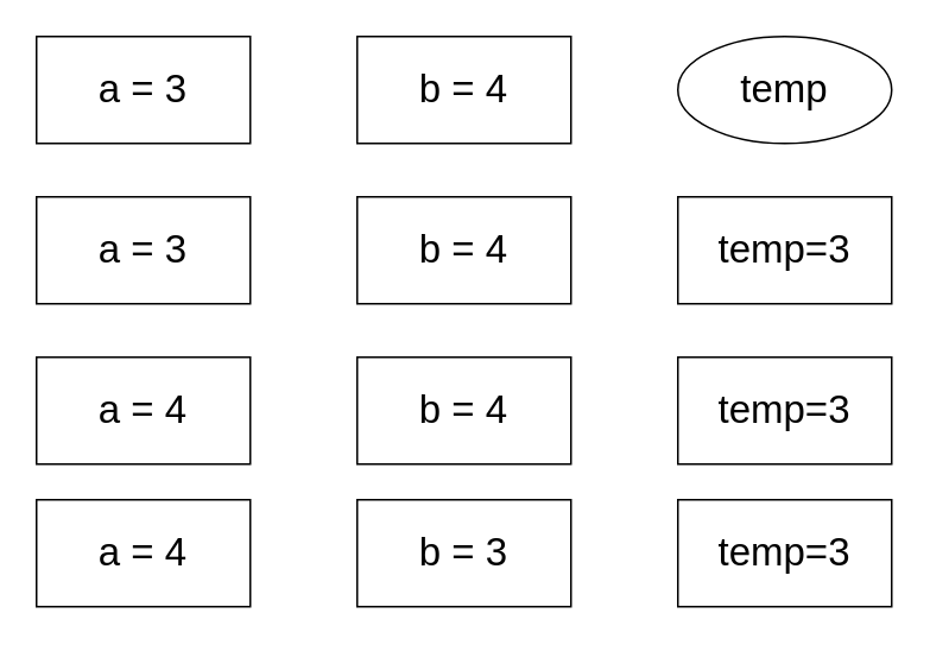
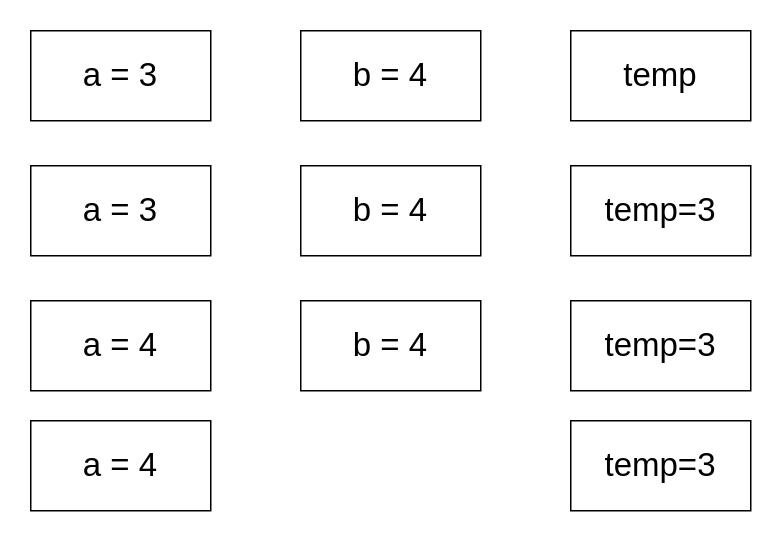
  <mxCell id="0" />
  <mxCell id="1" parent="0" />
  <mxCell id="2" value="a = 3" style="rounded=0;whiteSpace=wrap;html=1;fontSize=22;" vertex="1" parent="1"><mxGeometry x="20" y="20" width="120" height="60" as="geometry" /></mxCell>
  <mxCell id="3" value="&lt;font style=&quot;font-size: 22px&quot;&gt;b = 4&lt;/font&gt;" style="rounded=0;whiteSpace=wrap;html=1;" vertex="1" parent="1"><mxGeometry x="200" y="20" width="120" height="60" as="geometry" /></mxCell>
- <mxCell id="4" value="&lt;font style=&quot;font-size: 22px&quot;&gt;temp&lt;br&gt;&lt;/font&gt;" style="ellipse;whiteSpace=wrap;html=1;" vertex="1" parent="1"><mxGeometry x="380" y="20" width="120" height="60" as="geometry" /></mxCell>
+ <mxCell id="4" value="&lt;font style=&quot;font-size: 22px&quot;&gt;temp&lt;br&gt;&lt;/font&gt;" style="rounded=0;whiteSpace=wrap;html=1;" vertex="1" parent="1"><mxGeometry x="380" y="20" width="120" height="60" as="geometry" /></mxCell>
  <mxCell id="5" value="&lt;font style=&quot;font-size: 22px&quot;&gt;temp=3&lt;br&gt;&lt;/font&gt;" style="rounded=0;whiteSpace=wrap;html=1;" vertex="1" parent="1"><mxGeometry x="380" y="200" width="120" height="60" as="geometry" /></mxCell>
  <mxCell id="6" value="&lt;font style=&quot;font-size: 22px&quot;&gt;b = 4&lt;/font&gt;" style="rounded=0;whiteSpace=wrap;html=1;" vertex="1" parent="1"><mxGeometry x="200" y="200" width="120" height="60" as="geometry" /></mxCell>
  <mxCell id="7" value="a = 4" style="rounded=0;whiteSpace=wrap;html=1;fontSize=22;" vertex="1" parent="1"><mxGeometry x="20" y="200" width="120" height="60" as="geometry" /></mxCell>
  <mxCell id="8" value="&lt;font style=&quot;font-size: 22px&quot;&gt;b = 4&lt;/font&gt;" style="rounded=0;whiteSpace=wrap;html=1;" vertex="1" parent="1"><mxGeometry x="200" y="110" width="120" height="60" as="geometry" /></mxCell>
  <mxCell id="9" value="a = 3" style="rounded=0;whiteSpace=wrap;html=1;fontSize=22;" vertex="1" parent="1"><mxGeometry x="20" y="110" width="120" height="60" as="geometry" /></mxCell>
  <mxCell id="10" value="&lt;font style=&quot;font-size: 22px&quot;&gt;temp=3&lt;br&gt;&lt;/font&gt;" style="rounded=0;whiteSpace=wrap;html=1;" vertex="1" parent="1"><mxGeometry x="380" y="110" width="120" height="60" as="geometry" /></mxCell>
  <mxCell id="11" value="&lt;font style=&quot;font-size: 22px&quot;&gt;temp=3&lt;br&gt;&lt;/font&gt;" style="rounded=0;whiteSpace=wrap;html=1;" vertex="1" parent="1"><mxGeometry x="380" y="280" width="120" height="60" as="geometry" /></mxCell>
- <mxCell id="12" value="&lt;font style=&quot;font-size: 22px&quot;&gt;b = 3&lt;/font&gt;" style="rounded=0;whiteSpace=wrap;html=1;" vertex="1" parent="1"><mxGeometry x="200" y="280" width="120" height="60" as="geometry" /></mxCell>
  <mxCell id="13" value="a = 4" style="rounded=0;whiteSpace=wrap;html=1;fontSize=22;" vertex="1" parent="1"><mxGeometry x="20" y="280" width="120" height="60" as="geometry" /></mxCell>
